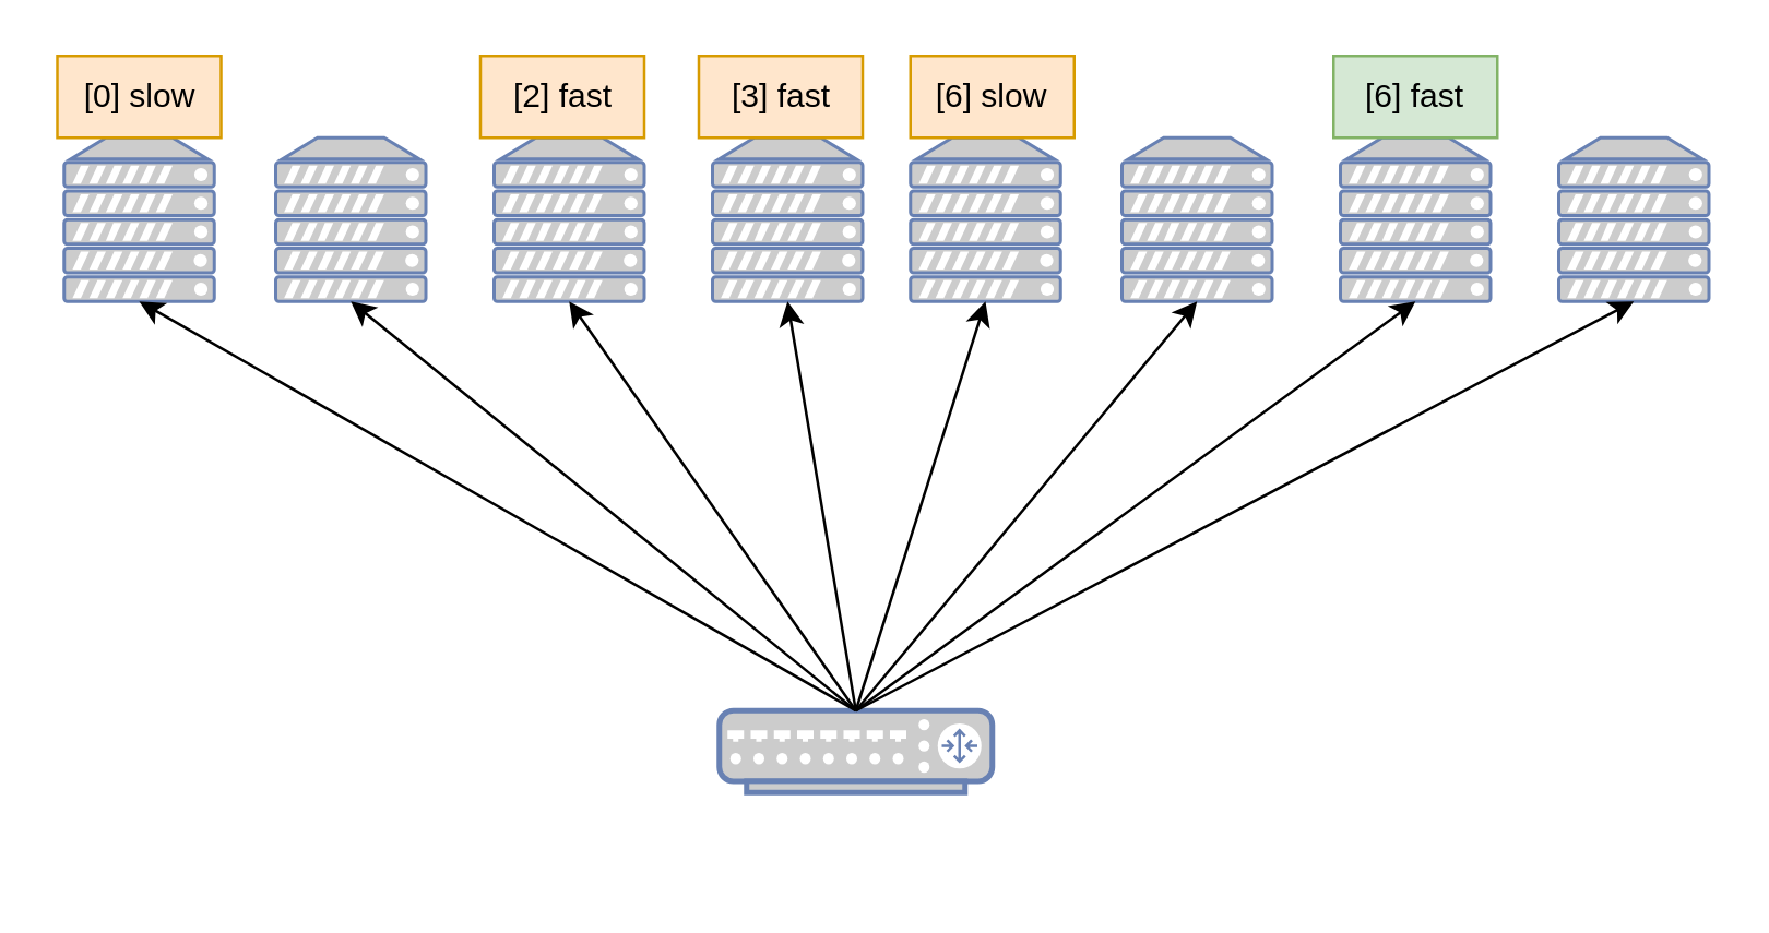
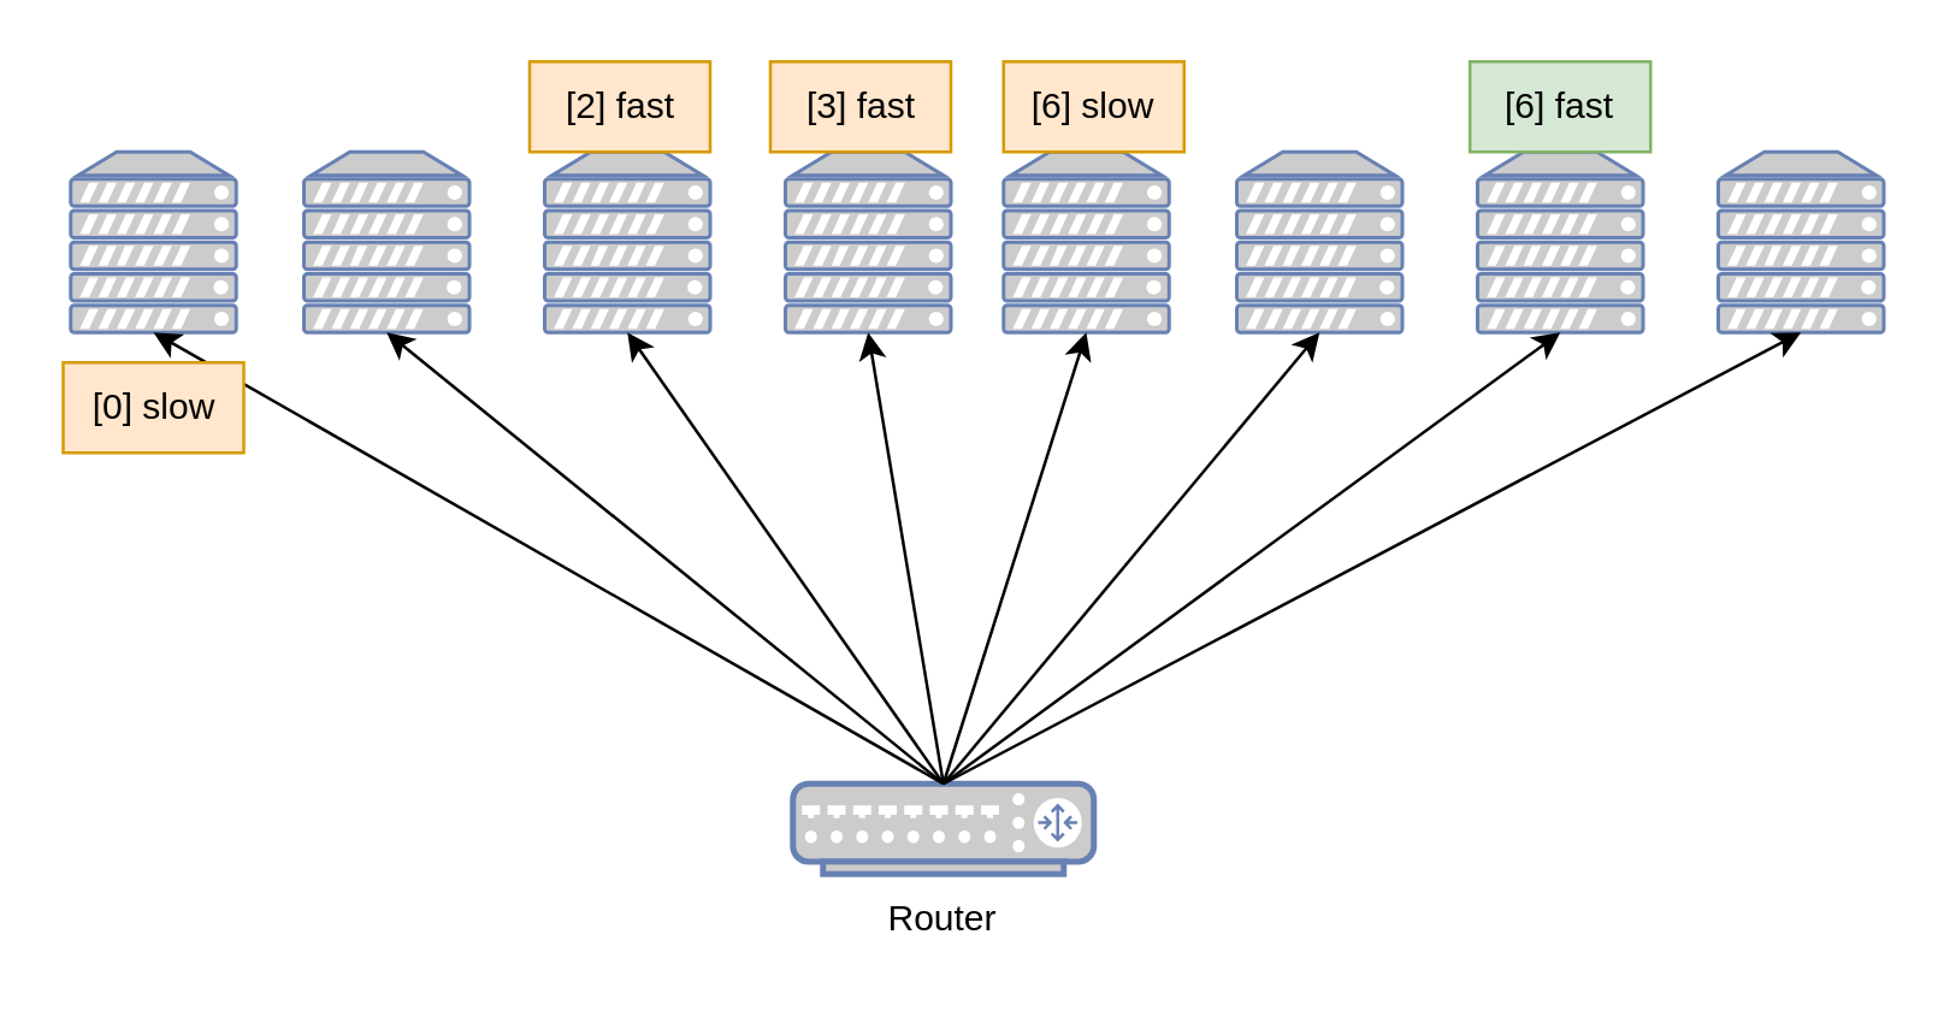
  <mxCell id="0" />
  <mxCell id="1" parent="0" />
  <mxCell id="2" value="" style="fontColor=#0066CC;verticalAlign=top;verticalLabelPosition=bottom;labelPosition=center;align=center;html=1;outlineConnect=0;fillColor=#CCCCCC;strokeColor=#6881B3;gradientColor=none;gradientDirection=north;strokeWidth=2;shape=mxgraph.networks.server;" vertex="1" parent="1"><mxGeometry x="333" y="50" width="55" height="60" as="geometry" /></mxCell>
  <mxCell id="3" value="" style="group" vertex="1" connectable="0" parent="1"><mxGeometry x="263" y="260" width="100" height="60" as="geometry" /></mxCell>
  <mxCell id="4" value="" style="fontColor=#0066CC;verticalAlign=top;verticalLabelPosition=bottom;labelPosition=center;align=center;html=1;outlineConnect=0;fillColor=#CCCCCC;strokeColor=#6881B3;gradientColor=none;gradientDirection=north;strokeWidth=2;shape=mxgraph.networks.router;" vertex="1" parent="3"><mxGeometry width="100" height="30" as="geometry" /></mxCell>
+ <mxCell id="5" value="Router" style="text;html=1;strokeColor=none;fillColor=none;align=center;verticalAlign=middle;whiteSpace=wrap;rounded=0;" vertex="1" parent="3"><mxGeometry x="20" y="30" width="60" height="30" as="geometry" /></mxCell>
  <mxCell id="6" value="" style="endArrow=classic;html=1;rounded=0;exitX=0.5;exitY=0;exitDx=0;exitDy=0;exitPerimeter=0;entryX=0.5;entryY=1;entryDx=0;entryDy=0;entryPerimeter=0;" edge="1" parent="1" source="4" target="2"><mxGeometry width="50" height="50" relative="1" as="geometry"><mxPoint x="360.5" y="260" as="sourcePoint" /><mxPoint x="390.5" y="260" as="targetPoint" /></mxGeometry></mxCell>
  <mxCell id="7" value="" style="fontColor=#0066CC;verticalAlign=top;verticalLabelPosition=bottom;labelPosition=center;align=center;html=1;outlineConnect=0;fillColor=#CCCCCC;strokeColor=#6881B3;gradientColor=none;gradientDirection=north;strokeWidth=2;shape=mxgraph.networks.server;" vertex="1" parent="1"><mxGeometry x="410.5" y="50" width="55" height="60" as="geometry" /></mxCell>
  <mxCell id="8" value="" style="endArrow=classic;html=1;rounded=0;exitX=0.5;exitY=0;exitDx=0;exitDy=0;exitPerimeter=0;entryX=0.5;entryY=1;entryDx=0;entryDy=0;entryPerimeter=0;" edge="1" parent="1" target="7" source="4"><mxGeometry width="50" height="50" relative="1" as="geometry"><mxPoint x="360.5" y="260" as="sourcePoint" /><mxPoint x="468" y="260" as="targetPoint" /></mxGeometry></mxCell>
  <mxCell id="9" value="" style="fontColor=#0066CC;verticalAlign=top;verticalLabelPosition=bottom;labelPosition=center;align=center;html=1;outlineConnect=0;fillColor=#CCCCCC;strokeColor=#6881B3;gradientColor=none;gradientDirection=north;strokeWidth=2;shape=mxgraph.networks.server;" vertex="1" parent="1"><mxGeometry x="490.5" y="50" width="55" height="60" as="geometry" /></mxCell>
  <mxCell id="10" value="" style="endArrow=classic;html=1;rounded=0;exitX=0.5;exitY=0;exitDx=0;exitDy=0;exitPerimeter=0;entryX=0.5;entryY=1;entryDx=0;entryDy=0;entryPerimeter=0;" edge="1" parent="1" target="9" source="4"><mxGeometry width="50" height="50" relative="1" as="geometry"><mxPoint x="360.5" y="260" as="sourcePoint" /><mxPoint x="548" y="260" as="targetPoint" /></mxGeometry></mxCell>
  <mxCell id="11" value="" style="fontColor=#0066CC;verticalAlign=top;verticalLabelPosition=bottom;labelPosition=center;align=center;html=1;outlineConnect=0;fillColor=#CCCCCC;strokeColor=#6881B3;gradientColor=none;gradientDirection=north;strokeWidth=2;shape=mxgraph.networks.server;" vertex="1" parent="1"><mxGeometry x="570.5" y="50" width="55" height="60" as="geometry" /></mxCell>
  <mxCell id="12" value="" style="endArrow=classic;html=1;rounded=0;exitX=0.5;exitY=0;exitDx=0;exitDy=0;exitPerimeter=0;entryX=0.5;entryY=1;entryDx=0;entryDy=0;entryPerimeter=0;" edge="1" parent="1" target="11" source="4"><mxGeometry width="50" height="50" relative="1" as="geometry"><mxPoint x="360.5" y="260" as="sourcePoint" /><mxPoint x="628" y="260" as="targetPoint" /></mxGeometry></mxCell>
  <mxCell id="13" value="" style="fontColor=#0066CC;verticalAlign=top;verticalLabelPosition=bottom;labelPosition=center;align=center;html=1;outlineConnect=0;fillColor=#CCCCCC;strokeColor=#6881B3;gradientColor=none;gradientDirection=north;strokeWidth=2;shape=mxgraph.networks.server;" vertex="1" parent="1"><mxGeometry x="23" y="50" width="55" height="60" as="geometry" /></mxCell>
  <mxCell id="14" value="" style="endArrow=classic;html=1;rounded=0;exitX=0.5;exitY=0;exitDx=0;exitDy=0;exitPerimeter=0;entryX=0.5;entryY=1;entryDx=0;entryDy=0;entryPerimeter=0;" edge="1" parent="1" target="13" source="4"><mxGeometry width="50" height="50" relative="1" as="geometry"><mxPoint x="3" y="260" as="sourcePoint" /><mxPoint x="80.5" y="260" as="targetPoint" /></mxGeometry></mxCell>
  <mxCell id="15" value="" style="fontColor=#0066CC;verticalAlign=top;verticalLabelPosition=bottom;labelPosition=center;align=center;html=1;outlineConnect=0;fillColor=#CCCCCC;strokeColor=#6881B3;gradientColor=none;gradientDirection=north;strokeWidth=2;shape=mxgraph.networks.server;" vertex="1" parent="1"><mxGeometry x="100.5" y="50" width="55" height="60" as="geometry" /></mxCell>
  <mxCell id="16" value="" style="endArrow=classic;html=1;rounded=0;exitX=0.5;exitY=0;exitDx=0;exitDy=0;exitPerimeter=0;entryX=0.5;entryY=1;entryDx=0;entryDy=0;entryPerimeter=0;" edge="1" parent="1" target="15" source="4"><mxGeometry width="50" height="50" relative="1" as="geometry"><mxPoint x="3" y="260" as="sourcePoint" /><mxPoint x="158" y="260" as="targetPoint" /></mxGeometry></mxCell>
  <mxCell id="17" value="" style="fontColor=#0066CC;verticalAlign=top;verticalLabelPosition=bottom;labelPosition=center;align=center;html=1;outlineConnect=0;fillColor=#CCCCCC;strokeColor=#6881B3;gradientColor=none;gradientDirection=north;strokeWidth=2;shape=mxgraph.networks.server;" vertex="1" parent="1"><mxGeometry x="180.5" y="50" width="55" height="60" as="geometry" /></mxCell>
  <mxCell id="18" value="" style="endArrow=classic;html=1;rounded=0;exitX=0.5;exitY=0;exitDx=0;exitDy=0;exitPerimeter=0;entryX=0.5;entryY=1;entryDx=0;entryDy=0;entryPerimeter=0;" edge="1" parent="1" target="17" source="4"><mxGeometry width="50" height="50" relative="1" as="geometry"><mxPoint x="3" y="260" as="sourcePoint" /><mxPoint x="238" y="260" as="targetPoint" /></mxGeometry></mxCell>
  <mxCell id="19" value="" style="fontColor=#0066CC;verticalAlign=top;verticalLabelPosition=bottom;labelPosition=center;align=center;html=1;outlineConnect=0;fillColor=#CCCCCC;strokeColor=#6881B3;gradientColor=none;gradientDirection=north;strokeWidth=2;shape=mxgraph.networks.server;" vertex="1" parent="1"><mxGeometry x="260.5" y="50" width="55" height="60" as="geometry" /></mxCell>
  <mxCell id="20" value="" style="endArrow=classic;html=1;rounded=0;exitX=0.5;exitY=0;exitDx=0;exitDy=0;exitPerimeter=0;entryX=0.5;entryY=1;entryDx=0;entryDy=0;entryPerimeter=0;" edge="1" parent="1" target="19" source="4"><mxGeometry width="50" height="50" relative="1" as="geometry"><mxPoint x="3" y="260" as="sourcePoint" /><mxPoint x="318" y="260" as="targetPoint" /></mxGeometry></mxCell>
- <mxCell id="21" value="[0] slow" style="text;html=1;strokeColor=#d79b00;fillColor=#ffe6cc;align=center;verticalAlign=middle;whiteSpace=wrap;rounded=0;" vertex="1" parent="1"><mxGeometry x="20.5" y="20" width="60" height="30" as="geometry" /></mxCell>
+ <mxCell id="21" value="[0] slow" style="text;html=1;strokeColor=#d79b00;fillColor=#ffe6cc;align=center;verticalAlign=middle;whiteSpace=wrap;rounded=0;" vertex="1" parent="1"><mxGeometry x="20.5" y="120" width="60" height="30" as="geometry" /></mxCell>
  <mxCell id="22" value="[2] fast" style="text;html=1;strokeColor=#d79b00;fillColor=#ffe6cc;align=center;verticalAlign=middle;whiteSpace=wrap;rounded=0;" vertex="1" parent="1"><mxGeometry x="175.5" y="20" width="60" height="30" as="geometry" /></mxCell>
  <mxCell id="23" value="[3] fast" style="text;html=1;strokeColor=#d79b00;fillColor=#ffe6cc;align=center;verticalAlign=middle;whiteSpace=wrap;rounded=0;" vertex="1" parent="1"><mxGeometry x="255.5" y="20" width="60" height="30" as="geometry" /></mxCell>
  <mxCell id="24" value="[6] slow" style="text;html=1;strokeColor=#d79b00;fillColor=#ffe6cc;align=center;verticalAlign=middle;whiteSpace=wrap;rounded=0;" vertex="1" parent="1"><mxGeometry x="333" y="20" width="60" height="30" as="geometry" /></mxCell>
  <mxCell id="25" value="[6] fast&lt;span style=&quot;color: rgba(0, 0, 0, 0); font-family: monospace; font-size: 0px; text-align: start;&quot;&gt;%3CmxGraphModel%3E%3Croot%3E%3CmxCell%20id%3D%220%22%2F%3E%3CmxCell%20id%3D%221%22%20parent%3D%220%22%2F%3E%3CmxCell%20id%3D%222%22%20value%3D%22%5B0%5D%20slow%22%20style%3D%22text%3Bhtml%3D1%3BstrokeColor%3Dnone%3BfillColor%3Dnone%3Balign%3Dcenter%3BverticalAlign%3Dmiddle%3BwhiteSpace%3Dwrap%3Brounded%3D0%3B%22%20vertex%3D%221%22%20parent%3D%221%22%3E%3CmxGeometry%20x%3D%22127.5%22%20y%3D%22190%22%20width%3D%2260%22%20height%3D%2230%22%20as%3D%22geometry%22%2F%3E%3C%2FmxCell%3E%3C%2Froot%3E%3C%2FmxGraphModel%3E&lt;/span&gt;" style="text;html=1;strokeColor=#82b366;fillColor=#d5e8d4;align=center;verticalAlign=middle;whiteSpace=wrap;rounded=0;" vertex="1" parent="1"><mxGeometry x="488" y="20" width="60" height="30" as="geometry" /></mxCell>
